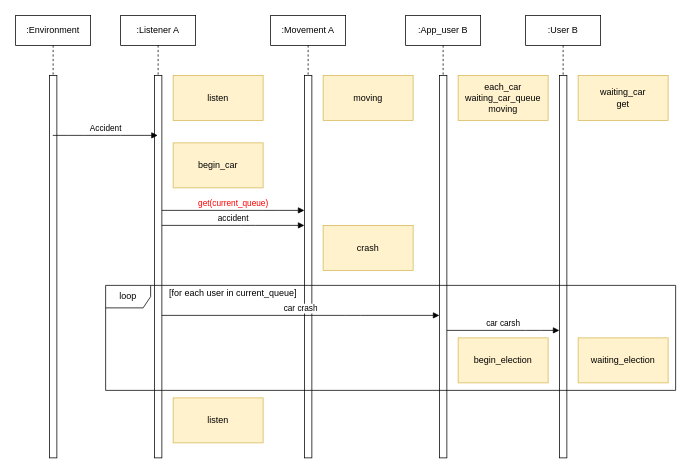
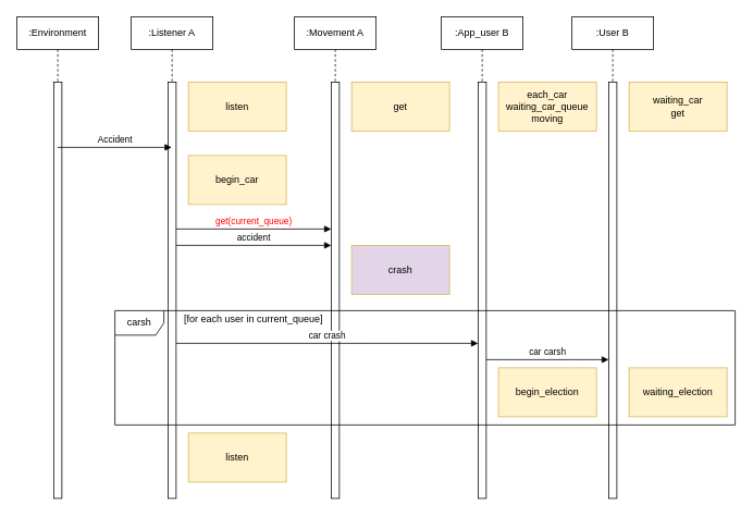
  <mxCell id="0" />
  <mxCell id="1" parent="0" />
  <mxCell id="2" value=":Environment" style="shape=umlLifeline;perimeter=lifelinePerimeter;whiteSpace=wrap;html=1;container=1;collapsible=0;recursiveResize=0;outlineConnect=0;" vertex="1" parent="1"><mxGeometry y="20" width="100" height="590" as="geometry" x="20" /></mxCell>
  <mxCell id="3" value="" style="html=1;points=[];perimeter=orthogonalPerimeter;" vertex="1" parent="2"><mxGeometry x="45" y="80" width="10" height="510" as="geometry" /></mxCell>
  <mxCell id="4" value=":Listener A" style="shape=umlLifeline;perimeter=lifelinePerimeter;whiteSpace=wrap;html=1;container=1;collapsible=0;recursiveResize=0;outlineConnect=0;" vertex="1" parent="1"><mxGeometry x="160" y="20" width="100" height="590" as="geometry" /></mxCell>
  <mxCell id="5" value="" style="html=1;points=[];perimeter=orthogonalPerimeter;" vertex="1" parent="4"><mxGeometry x="45" y="80" width="10" height="510" as="geometry" /></mxCell>
  <mxCell id="6" value=":Movement A" style="shape=umlLifeline;perimeter=lifelinePerimeter;whiteSpace=wrap;html=1;container=1;collapsible=0;recursiveResize=0;outlineConnect=0;" vertex="1" parent="1"><mxGeometry x="360" y="20" width="100" height="590" as="geometry" /></mxCell>
  <mxCell id="7" value="" style="html=1;points=[];perimeter=orthogonalPerimeter;" vertex="1" parent="6"><mxGeometry x="45" y="80" width="10" height="510" as="geometry" /></mxCell>
  <mxCell id="8" value=":App_user B" style="shape=umlLifeline;perimeter=lifelinePerimeter;whiteSpace=wrap;html=1;container=1;collapsible=0;recursiveResize=0;outlineConnect=0;" vertex="1" parent="1"><mxGeometry x="540" y="20" width="100" height="590" as="geometry" /></mxCell>
  <mxCell id="9" value="" style="html=1;points=[];perimeter=orthogonalPerimeter;" vertex="1" parent="8"><mxGeometry x="45" y="80" width="10" height="510" as="geometry" /></mxCell>
  <mxCell id="10" value=":User B" style="shape=umlLifeline;perimeter=lifelinePerimeter;whiteSpace=wrap;html=1;container=1;collapsible=0;recursiveResize=0;outlineConnect=0;" vertex="1" parent="1"><mxGeometry x="700" y="20" width="100" height="590" as="geometry" /></mxCell>
  <mxCell id="11" value="" style="html=1;points=[];perimeter=orthogonalPerimeter;" vertex="1" parent="10"><mxGeometry x="45" y="80" width="10" height="510" as="geometry" /></mxCell>
  <mxCell id="12" value="Accident" style="html=1;verticalAlign=bottom;endArrow=block;" edge="1" parent="1" source="2" target="4"><mxGeometry width="80" relative="1" as="geometry"><mxPoint x="120" y="130" as="sourcePoint" /><mxPoint x="200" y="130" as="targetPoint" /><Array as="points"><mxPoint x="100" y="180" /><mxPoint x="150" y="180" /></Array></mxGeometry></mxCell>
  <mxCell id="13" value="accident" style="html=1;verticalAlign=bottom;endArrow=block;" edge="1" parent="1" source="5" target="7"><mxGeometry width="80" relative="1" as="geometry"><mxPoint x="209.5" y="300" as="sourcePoint" /><mxPoint x="389.5" y="300" as="targetPoint" /><Array as="points"><mxPoint x="330" y="300" /></Array></mxGeometry></mxCell>
  <mxCell id="14" value="listen" style="rounded=0;whiteSpace=wrap;html=1;fillColor=#fff2cc;strokeColor=#d6b656;" vertex="1" parent="1"><mxGeometry x="230" y="100" width="120" height="60" as="geometry" /></mxCell>
  <mxCell id="15" value="begin_car" style="rounded=0;whiteSpace=wrap;html=1;fillColor=#fff2cc;strokeColor=#d6b656;" vertex="1" parent="1"><mxGeometry x="230" y="190" width="120" height="60" as="geometry" /></mxCell>
- <mxCell id="16" value="moving" style="rounded=0;whiteSpace=wrap;html=1;fillColor=#fff2cc;strokeColor=#d6b656;" vertex="1" parent="1"><mxGeometry x="430" y="100" width="120" height="60" as="geometry" /></mxCell>
- <mxCell id="17" value="crash" style="rounded=0;whiteSpace=wrap;html=1;fillColor=#fff2cc;strokeColor=#d6b656;" vertex="1" parent="1"><mxGeometry x="430" y="300" width="120" height="60" as="geometry" /></mxCell>
+ <mxCell id="16" value="get" style="rounded=0;whiteSpace=wrap;html=1;fillColor=#fff2cc;strokeColor=#d6b656;" vertex="1" parent="1"><mxGeometry x="430" y="100" width="120" height="60" as="geometry" /></mxCell>
+ <mxCell id="17" value="crash" style="rounded=0;whiteSpace=wrap;html=1;fillColor=#e1d5e7;strokeColor=#d6b656;" vertex="1" parent="1"><mxGeometry x="430" y="300" width="120" height="60" as="geometry" /></mxCell>
  <mxCell id="18" value="car crash" style="html=1;verticalAlign=bottom;endArrow=block;" edge="1" parent="1" source="5" target="9"><mxGeometry width="80" relative="1" as="geometry"><mxPoint x="209.5" y="600" as="sourcePoint" /><mxPoint x="569.5" y="600" as="targetPoint" /><Array as="points"><mxPoint x="470" y="420" /></Array></mxGeometry></mxCell>
  <mxCell id="19" value="car carsh" style="html=1;verticalAlign=bottom;endArrow=block;" edge="1" parent="1" source="9" target="11"><mxGeometry width="80" relative="1" as="geometry"><mxPoint x="575" y="440" as="sourcePoint" /><mxPoint x="749.5" y="440" as="targetPoint" /><Array as="points"><mxPoint x="710" y="440" /></Array></mxGeometry></mxCell>
  <mxCell id="20" value="each_car waiting_car_queue moving" style="rounded=0;whiteSpace=wrap;html=1;fillColor=#fff2cc;strokeColor=#d6b656;" vertex="1" parent="1"><mxGeometry x="610" y="100" width="120" height="60" as="geometry" /></mxCell>
  <mxCell id="21" value="begin_election" style="rounded=0;whiteSpace=wrap;html=1;fillColor=#fff2cc;strokeColor=#d6b656;" vertex="1" parent="1"><mxGeometry x="610" y="450" width="120" height="60" as="geometry" /></mxCell>
  <mxCell id="22" value="waiting_car&lt;br&gt;get" style="rounded=0;whiteSpace=wrap;html=1;fillColor=#fff2cc;strokeColor=#d6b656;" vertex="1" parent="1"><mxGeometry x="770" y="100" width="120" height="60" as="geometry" /></mxCell>
  <mxCell id="23" value="waiting_election" style="rounded=0;whiteSpace=wrap;html=1;fillColor=#fff2cc;strokeColor=#d6b656;" vertex="1" parent="1"><mxGeometry x="770" y="450" width="120" height="60" as="geometry" /></mxCell>
  <mxCell id="24" value="[for each user in current_queue]" style="text;html=1;strokeColor=none;fillColor=none;align=center;verticalAlign=middle;whiteSpace=wrap;rounded=0;" vertex="1" parent="1"><mxGeometry x="220" y="380" width="180" height="20" as="geometry" /></mxCell>
  <mxCell id="25" value="&lt;font color=&quot;#ff0000&quot;&gt;get(current_queue)&lt;/font&gt;" style="html=1;verticalAlign=bottom;endArrow=block;" edge="1" parent="1" source="5" target="7"><mxGeometry width="80" relative="1" as="geometry"><mxPoint x="260" y="320" as="sourcePoint" /><mxPoint x="340" y="320" as="targetPoint" /><Array as="points"><mxPoint x="360" y="280" /></Array></mxGeometry></mxCell>
- <mxCell id="26" value="loop" style="shape=umlFrame;whiteSpace=wrap;html=1;" vertex="1" parent="1"><mxGeometry x="140" y="380" width="760" height="140" as="geometry" /></mxCell>
+ <mxCell id="26" value="carsh" style="shape=umlFrame;whiteSpace=wrap;html=1;" vertex="1" parent="1"><mxGeometry x="140" y="380" width="760" height="140" as="geometry" /></mxCell>
  <mxCell id="27" value="listen" style="rounded=0;whiteSpace=wrap;html=1;fillColor=#fff2cc;strokeColor=#d6b656;" vertex="1" parent="1"><mxGeometry x="230" y="530" width="120" height="60" as="geometry" /></mxCell>
